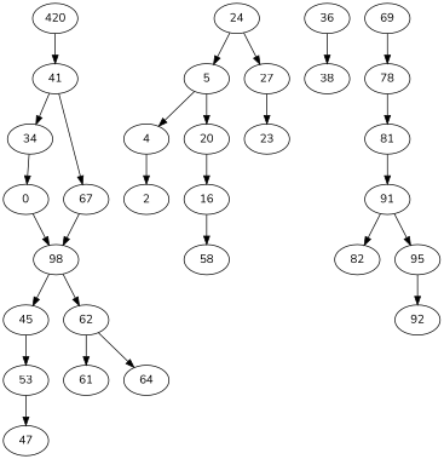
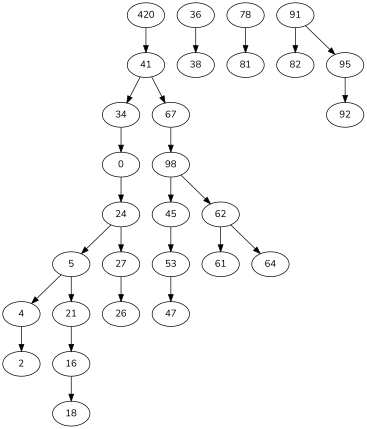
  digraph {
    fontname=Nunito
    node [fontname=Nunito]
    edge [fontname=Nunito]
    420
    41
    34
    67
    0
    n6 [label=98]
    24
    36
    38
    5
    27
    4
-   21 [label=20]
-   26 [label=23]
+   21
+   26
    2
    16
-   18 [label=58]
+   18
    45
    62
-   69
    78
    53
    61
    64
    47
    81
    91
    82
    95
    92
    420 -> 41
    41 -> 34
    41 -> 67
    34 -> 0
    67 -> n6
-   0 -> n6
+   0 -> 24
    n6 -> 45
    n6 -> 62
    24 -> 5
    24 -> 27
    36 -> 38
    5 -> 4
    5 -> 21
    27 -> 26
    4 -> 2
    21 -> 16
    16 -> 18
    45 -> 53
    62 -> 61
    62 -> 64
-   69 -> 78
    78 -> 81
    53 -> 47
-   81 -> 91
    91 -> 82
    91 -> 95
    95 -> 92
  }
